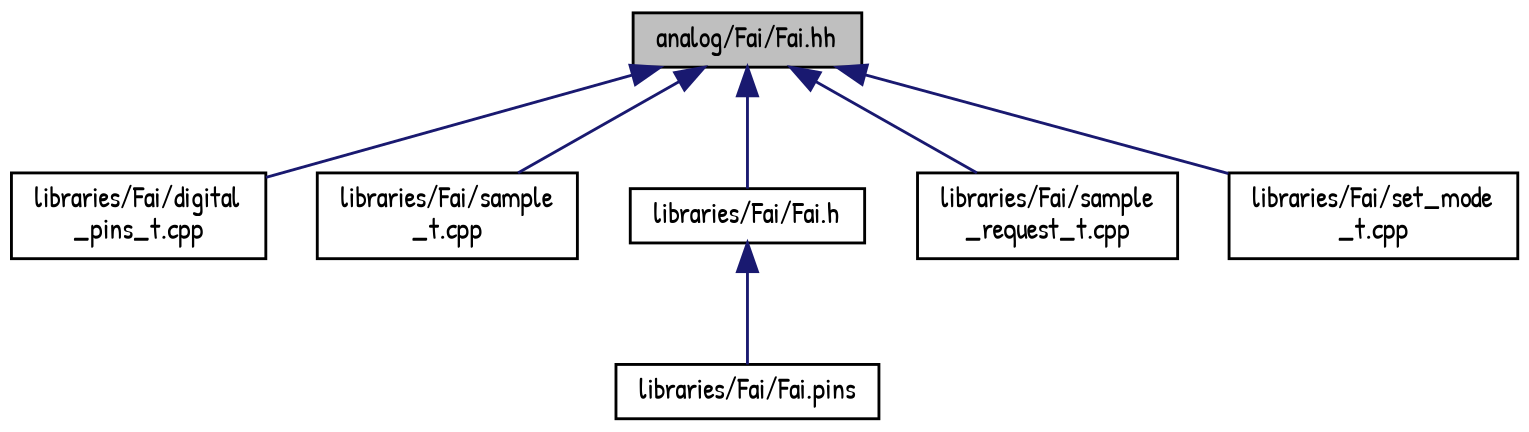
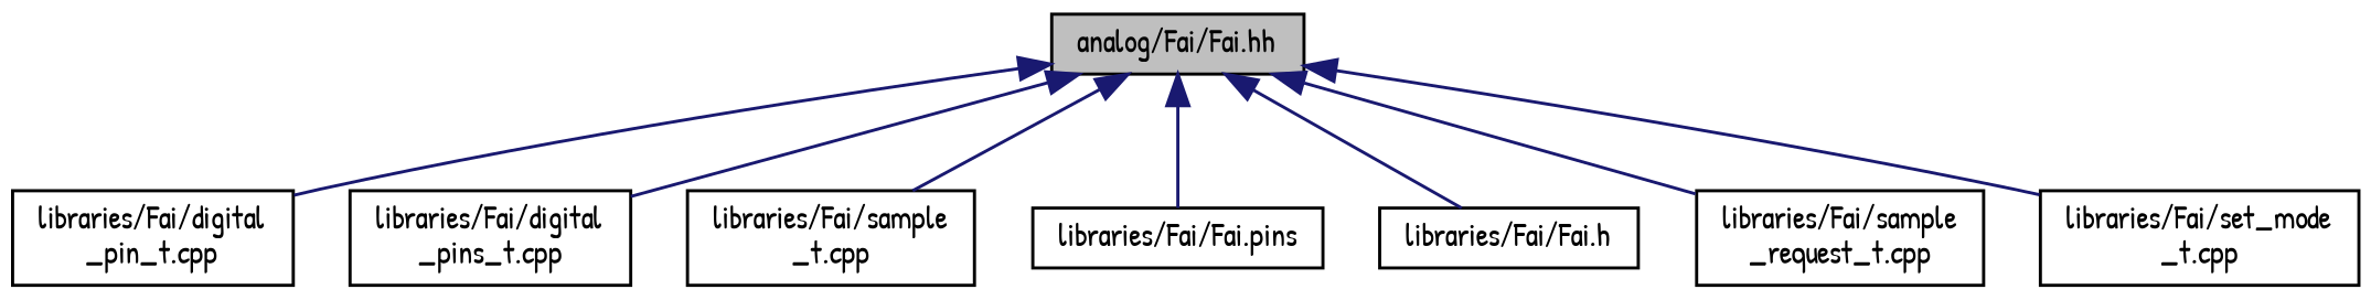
  digraph {
    fontname="Patrick Hand"
    node [color=black fillcolor=white fontname="Patrick Hand" fontsize=10 shape=record style=filled]
    edge [color=midnightblue dir=back fontname="Patrick Hand" fontsize=10 labelfontname=Helvetica labelfontsize=10 style=solid]
    n1 [fillcolor=grey75 fontcolor=black height=0.2 label="analog/Fai/Fai.hh" width=0.4]
+   n2 [height=0.2 label="libraries/Fai/digital\l_pin_t.cpp" width=0.4]
    n3 [height=0.2 label="libraries/Fai/digital\l_pins_t.cpp" width=0.4]
    n4 [height=0.2 label="libraries/Fai/sample\l_t.cpp" width=0.4]
    n5 [height=0.2 label="libraries/Fai/Fai.pins" width=0.4]
    n6 [height=0.2 label="libraries/Fai/Fai.h" width=0.4]
    n7 [height=0.2 label="libraries/Fai/sample\l_request_t.cpp" width=0.4]
    n8 [height=0.2 label="libraries/Fai/set_mode\l_t.cpp" width=0.4]
+   n1 -> n2
    n1 -> n3
    n1 -> n4
-   n6 -> n5
+   n1 -> n5
    n1 -> n6
    n1 -> n7
    n1 -> n8
  }
